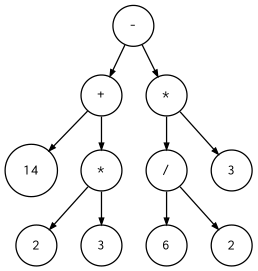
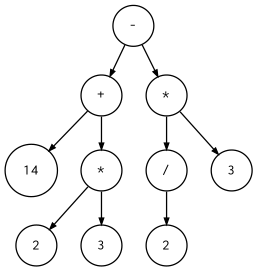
  digraph {
    ranksep=.3
    node [fontname=Courier fontsize=12 shape=circle]
    edge [arrowsize=.5]
    n1 [height=.1 label="-"]
    n2 [height=.1 label="+"]
    n3 [height=.1 label="*"]
    n4 [height=.1 label=14]
    n5 [height=.1 label="*"]
    n6 [height=.1 label=2]
    n7 [height=.1 label=3]
    n8 [height=.1 label="/"]
    n9 [height=.1 label=3]
-   n10 [height=.1 label=6]
    n11 [height=.1 label=2]
    n1 -> n2
    n1 -> n3
    n2 -> n4
    n2 -> n5
    n3 -> n8
    n3 -> n9
    n5 -> n6
    n5 -> n7
-   n8 -> n10
    n8 -> n11
  }
